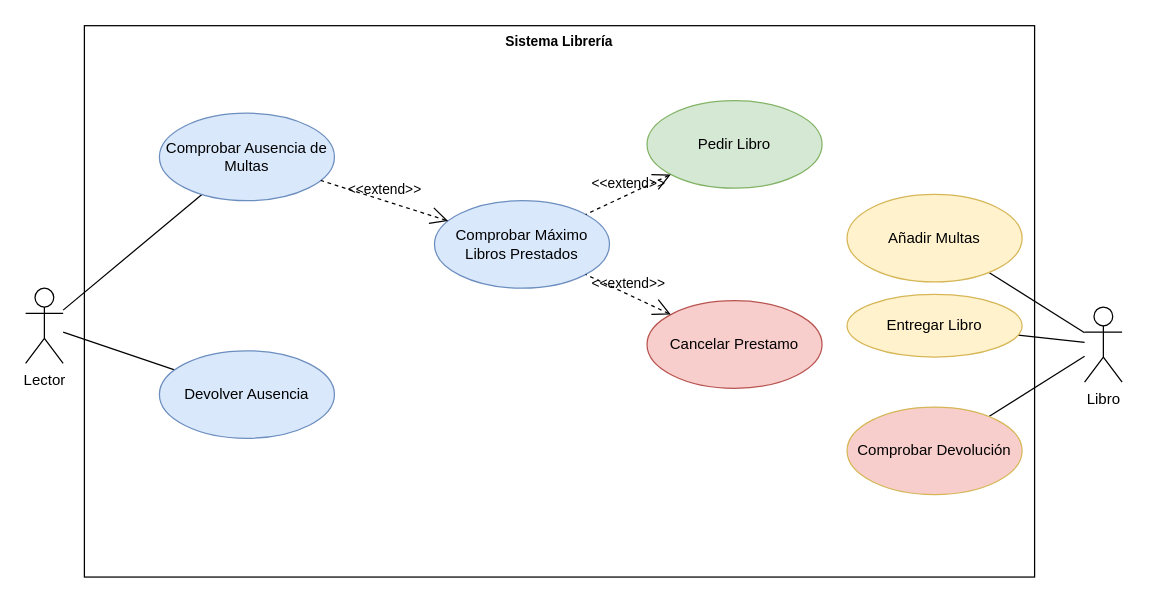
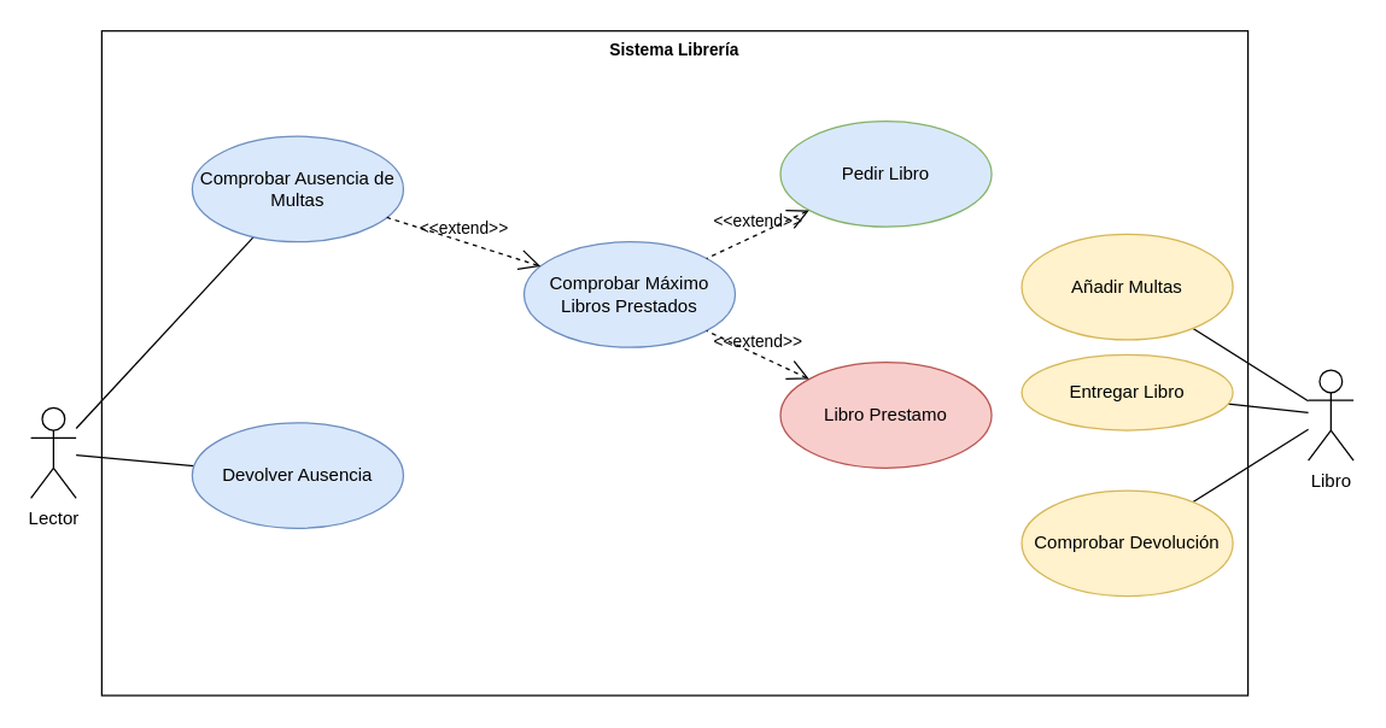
  <mxCell id="0" />
  <mxCell id="1" parent="0" />
  <mxCell id="2" value="Sistema Librería" style="shape=rect;html=1;verticalAlign=top;fontStyle=1;whiteSpace=wrap;align=center;fontFamily=Helvetica;fontSize=11;fontColor=default;" vertex="1" parent="1"><mxGeometry x="67" y="20" width="760" height="441" as="geometry" /></mxCell>
  <mxCell id="3" style="edgeStyle=none;shape=connector;rounded=0;orthogonalLoop=1;jettySize=auto;html=1;labelBackgroundColor=default;strokeColor=default;align=center;verticalAlign=middle;fontFamily=Helvetica;fontSize=11;fontColor=default;endArrow=none;endFill=0;" edge="1" parent="1" source="5" target="9"><mxGeometry relative="1" as="geometry" /></mxCell>
  <mxCell id="4" style="edgeStyle=none;shape=connector;rounded=0;orthogonalLoop=1;jettySize=auto;html=1;labelBackgroundColor=default;strokeColor=default;align=center;verticalAlign=middle;fontFamily=Helvetica;fontSize=11;fontColor=default;endArrow=none;endFill=0;" edge="1" parent="1" source="5" target="7"><mxGeometry relative="1" as="geometry" /></mxCell>
- <mxCell id="5" value="Lector" style="shape=umlActor;html=1;verticalLabelPosition=bottom;verticalAlign=top;align=center;" vertex="1" parent="1"><mxGeometry x="20" y="230" width="30" height="60" as="geometry" /></mxCell>
- <mxCell id="6" value="Pedir Libro" style="ellipse;whiteSpace=wrap;html=1;fillColor=#d5e8d4;strokeColor=#82b366;" vertex="1" parent="1"><mxGeometry x="517" y="80" width="140" height="70" as="geometry" /></mxCell>
+ <mxCell id="5" value="Lector" style="shape=umlActor;html=1;verticalLabelPosition=bottom;verticalAlign=top;align=center;" vertex="1" parent="1"><mxGeometry x="20" y="270" width="30" height="60" as="geometry" /></mxCell>
+ <mxCell id="6" value="Pedir Libro" style="ellipse;whiteSpace=wrap;html=1;fillColor=#dae8fc;strokeColor=#82b366;" vertex="1" parent="1"><mxGeometry x="517" y="80" width="140" height="70" as="geometry" /></mxCell>
  <mxCell id="7" value="Devolver Ausencia" style="ellipse;whiteSpace=wrap;html=1;fillColor=#dae8fc;strokeColor=#6c8ebf;" vertex="1" parent="1"><mxGeometry x="127" y="280" width="140" height="70" as="geometry" /></mxCell>
  <mxCell id="8" value="Comprobar Máximo Libros Prestados" style="ellipse;whiteSpace=wrap;html=1;fillColor=#dae8fc;strokeColor=#6c8ebf;" vertex="1" parent="1"><mxGeometry x="347" y="160" width="140" height="70" as="geometry" /></mxCell>
  <mxCell id="9" value="Comprobar Ausencia de Multas" style="ellipse;whiteSpace=wrap;html=1;fillColor=#dae8fc;strokeColor=#6c8ebf;" vertex="1" parent="1"><mxGeometry x="127" y="90" width="140" height="70" as="geometry" /></mxCell>
- <mxCell id="10" value="Cancelar Prestamo" style="ellipse;whiteSpace=wrap;html=1;fillColor=#f8cecc;strokeColor=#b85450;" vertex="1" parent="1"><mxGeometry x="517" y="240" width="140" height="70" as="geometry" /></mxCell>
+ <mxCell id="10" value="Libro Prestamo" style="ellipse;whiteSpace=wrap;html=1;fillColor=#f8cecc;strokeColor=#b85450;" vertex="1" parent="1"><mxGeometry x="517" y="240" width="140" height="70" as="geometry" /></mxCell>
  <mxCell id="11" value="&amp;lt;&amp;lt;extend&amp;gt;&amp;gt;" style="edgeStyle=none;html=1;startArrow=open;endArrow=none;startSize=12;verticalAlign=bottom;dashed=1;labelBackgroundColor=none;rounded=0;strokeColor=default;align=center;fontFamily=Helvetica;fontSize=11;fontColor=default;shape=connector;" edge="1" parent="1" source="10" target="8"><mxGeometry width="160" relative="1" as="geometry"><mxPoint x="267" y="315" as="sourcePoint" /><mxPoint x="427" y="315" as="targetPoint" /></mxGeometry></mxCell>
  <mxCell id="12" value="&amp;lt;&amp;lt;extend&amp;gt;&amp;gt;" style="edgeStyle=none;html=1;startArrow=open;endArrow=none;startSize=12;verticalAlign=bottom;dashed=1;labelBackgroundColor=none;rounded=0;strokeColor=default;align=center;fontFamily=Helvetica;fontSize=11;fontColor=default;shape=connector;" edge="1" parent="1" source="6" target="8"><mxGeometry width="160" relative="1" as="geometry"><mxPoint x="546" y="261" as="sourcePoint" /><mxPoint x="478" y="229" as="targetPoint" /></mxGeometry></mxCell>
  <mxCell id="13" value="&amp;lt;&amp;lt;extend&amp;gt;&amp;gt;" style="edgeStyle=none;html=1;startArrow=open;endArrow=none;startSize=12;verticalAlign=bottom;dashed=1;labelBackgroundColor=none;rounded=0;align=center;fontFamily=Helvetica;fontSize=11;fontColor=default;shape=connector;" edge="1" parent="1" source="8" target="9"><mxGeometry width="160" relative="1" as="geometry"><mxPoint x="546" y="149" as="sourcePoint" /><mxPoint x="478" y="181" as="targetPoint" /></mxGeometry></mxCell>
  <mxCell id="14" style="edgeStyle=none;shape=connector;rounded=0;orthogonalLoop=1;jettySize=auto;html=1;labelBackgroundColor=default;strokeColor=default;align=center;verticalAlign=middle;fontFamily=Helvetica;fontSize=11;fontColor=default;endArrow=none;endFill=0;" edge="1" parent="1" source="17" target="20"><mxGeometry relative="1" as="geometry" /></mxCell>
  <mxCell id="15" style="edgeStyle=none;shape=connector;rounded=0;orthogonalLoop=1;jettySize=auto;html=1;labelBackgroundColor=default;strokeColor=default;align=center;verticalAlign=middle;fontFamily=Helvetica;fontSize=11;fontColor=default;endArrow=none;endFill=0;" edge="1" parent="1" source="17" target="19"><mxGeometry relative="1" as="geometry" /></mxCell>
  <mxCell id="16" style="edgeStyle=none;shape=connector;rounded=0;orthogonalLoop=1;jettySize=auto;html=1;labelBackgroundColor=default;strokeColor=default;align=center;verticalAlign=middle;fontFamily=Helvetica;fontSize=11;fontColor=default;endArrow=none;endFill=0;" edge="1" parent="1" source="17" target="18"><mxGeometry relative="1" as="geometry" /></mxCell>
  <mxCell id="17" value="Libro" style="shape=umlActor;html=1;verticalLabelPosition=bottom;verticalAlign=top;align=center;" vertex="1" parent="1"><mxGeometry x="867" y="245" width="30" height="60" as="geometry" /></mxCell>
- <mxCell id="18" value="Comprobar Devolución" style="ellipse;whiteSpace=wrap;html=1;fillColor=#f8cecc;strokeColor=#d6b656;" vertex="1" parent="1"><mxGeometry x="677" y="325" width="140" height="70" as="geometry" /></mxCell>
+ <mxCell id="18" value="Comprobar Devolución" style="ellipse;whiteSpace=wrap;html=1;fillColor=#fff2cc;strokeColor=#d6b656;" vertex="1" parent="1"><mxGeometry x="677" y="325" width="140" height="70" as="geometry" /></mxCell>
  <mxCell id="19" value="Entregar Libro" style="ellipse;whiteSpace=wrap;html=1;fillColor=#fff2cc;strokeColor=#d6b656;" vertex="1" parent="1"><mxGeometry x="677" y="235" width="140" height="50" as="geometry" /></mxCell>
  <mxCell id="20" value="Añadir Multas" style="ellipse;whiteSpace=wrap;html=1;fillColor=#fff2cc;strokeColor=#d6b656;" vertex="1" parent="1"><mxGeometry x="677" y="155" width="140" height="70" as="geometry" /></mxCell>
